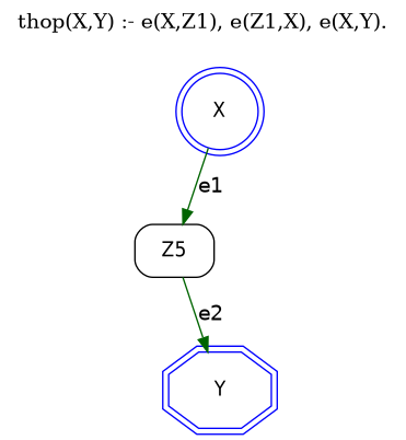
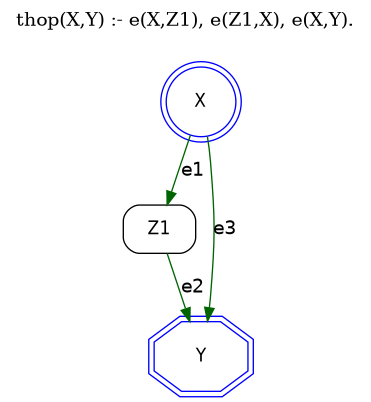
  strict digraph {
    label="thop(X,Y) :- e(X,Z1), e(Z1,X), e(X,Y)."
    labelloc=t
    rankdir=TB
    node [fontname="Helvetica-Narrow" style=solid color=blue]
    edge [color=darkgreen fontname=helvetica]
-   Z1 [height=0.5 shape=box style=rounded width=0.75 label=Z5 color=""]
+   Z1 [height=0.5 shape=box style=rounded width=0.75 color=""]
    Y [height=0.61111 shape=doubleoctagon width=0.86111]
    X [height=0.61111 shape=doublecircle width=0.61111]
    Z1 -> Y [label=e2]
    X -> Z1 [label=e1]
+   X -> Y [label=e3]
  }
